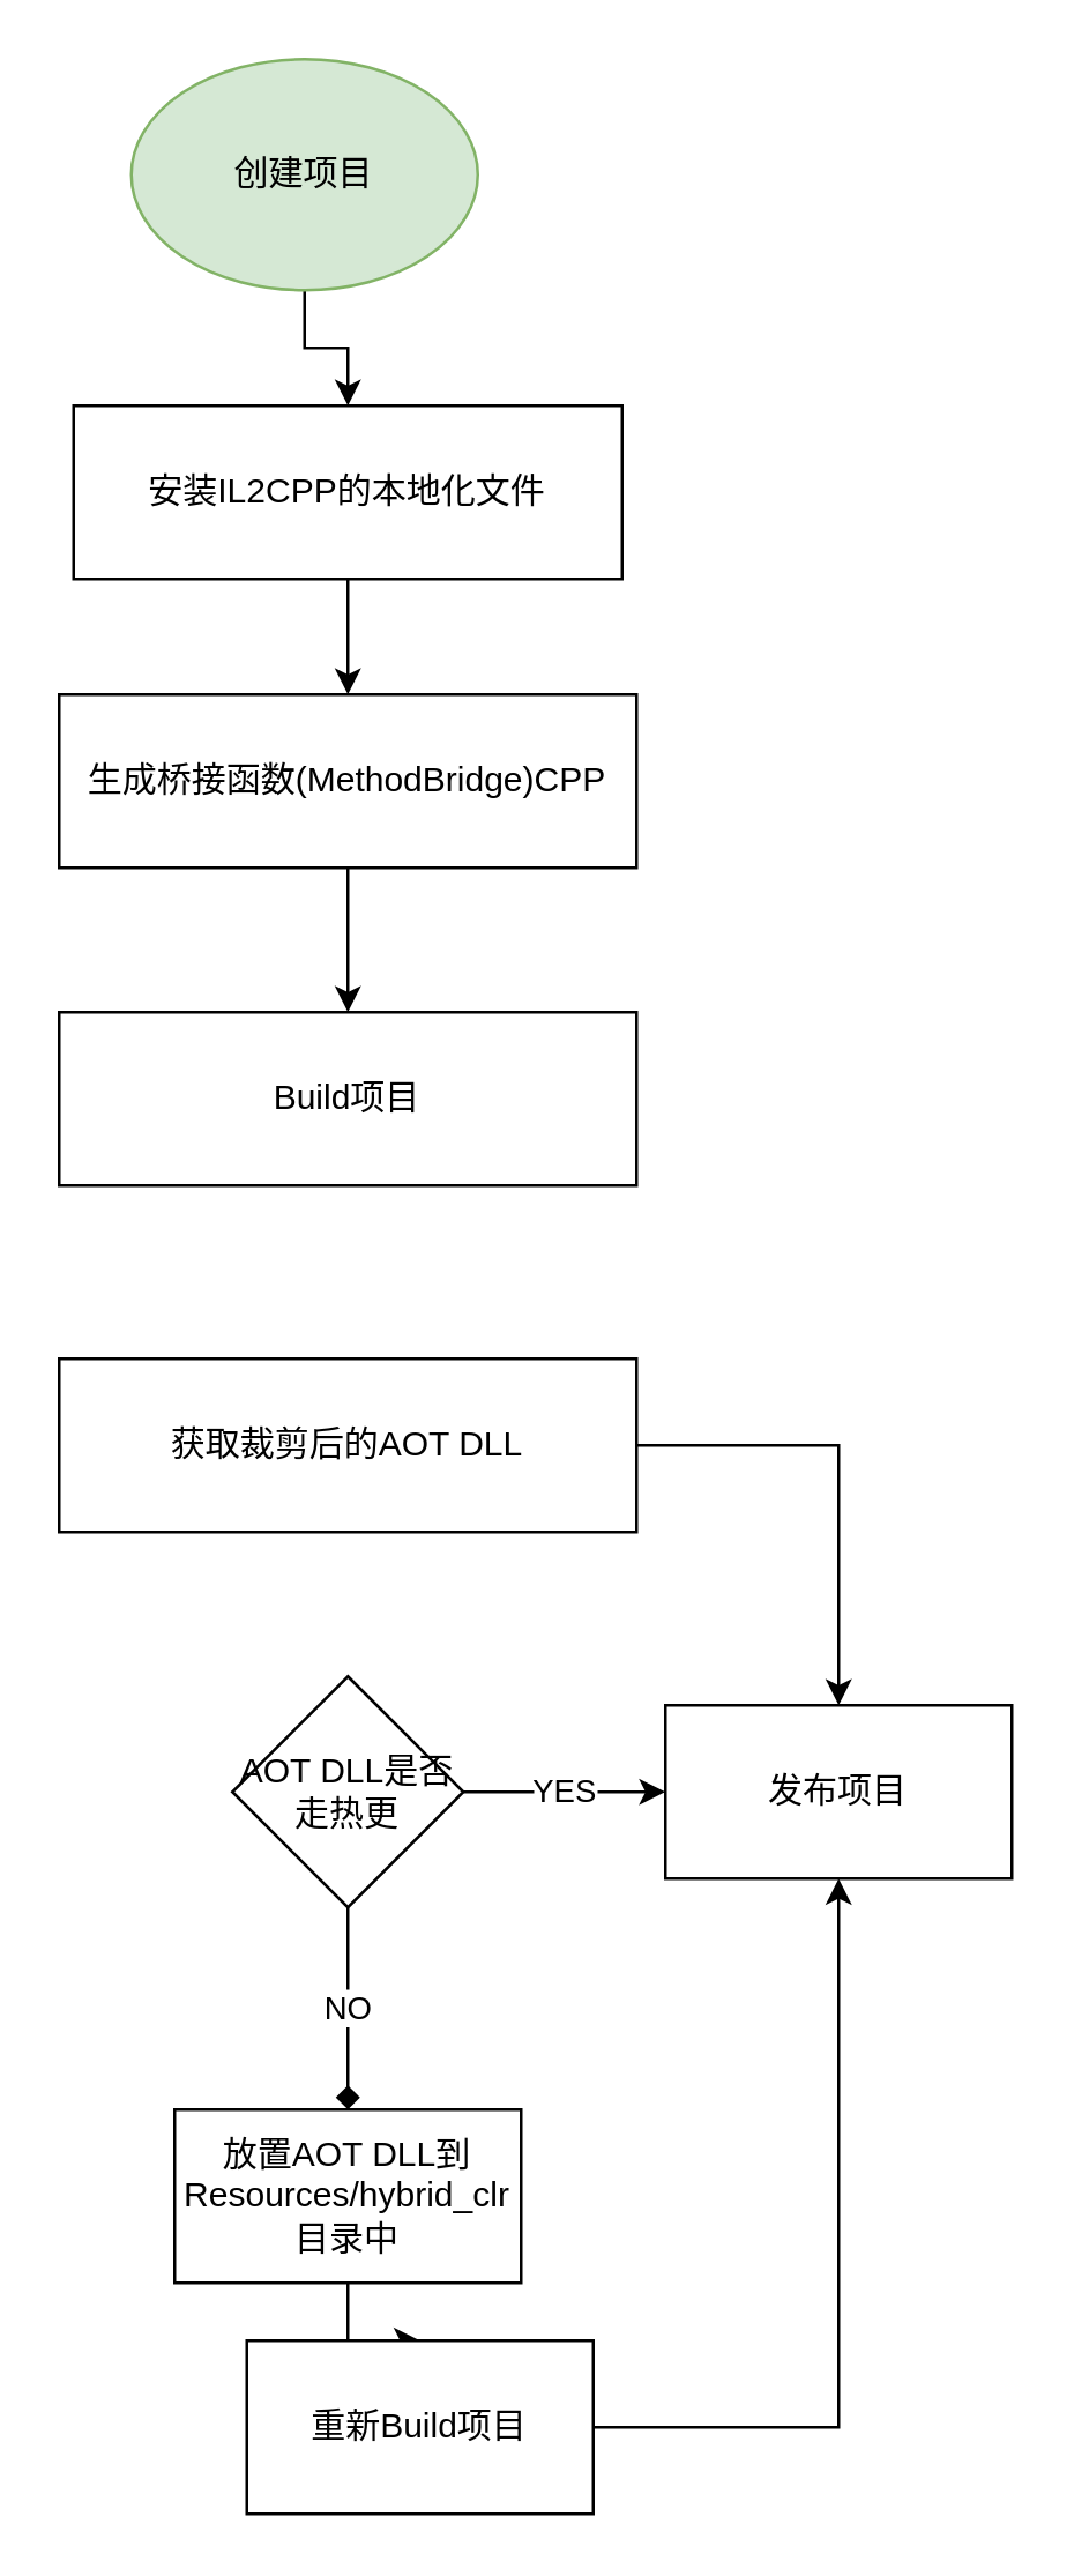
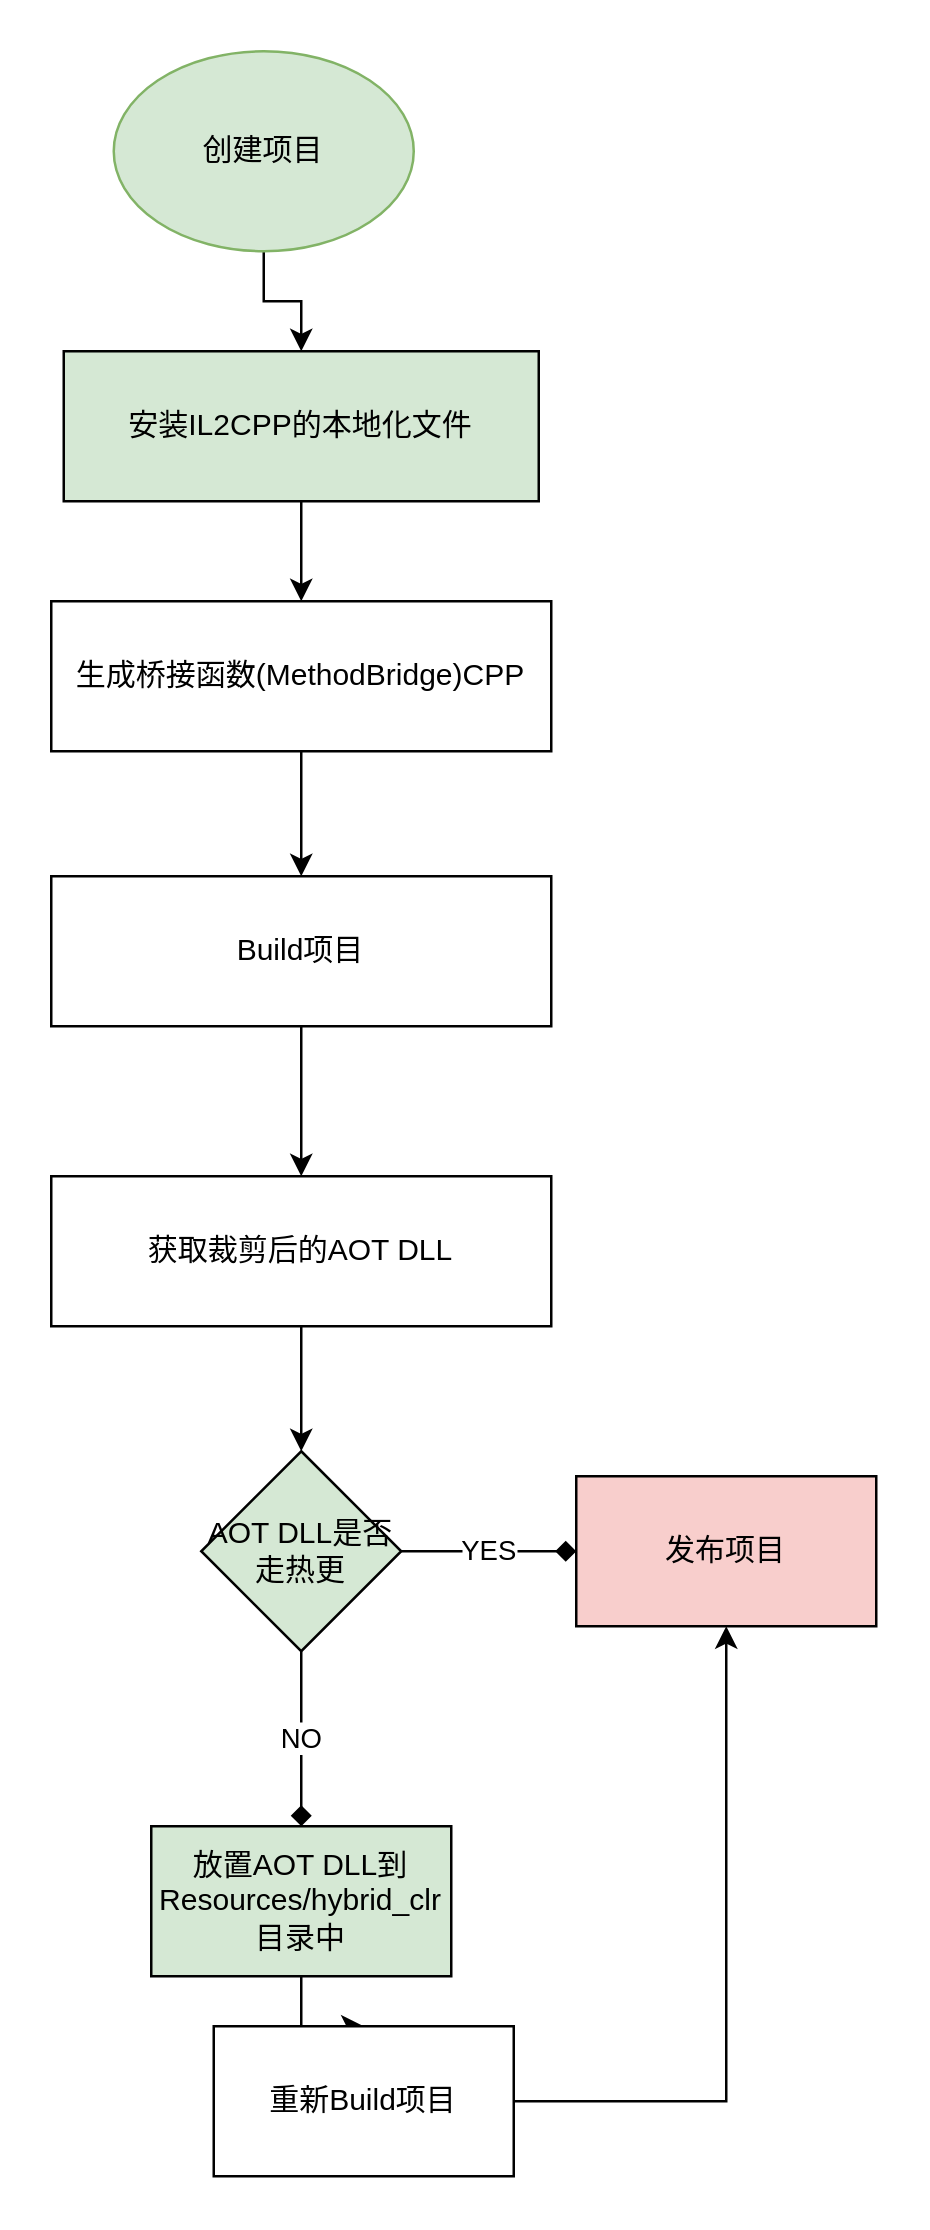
  <mxCell id="0" />
  <mxCell id="1" parent="0" />
  <mxCell id="2" value="" style="edgeStyle=orthogonalEdgeStyle;rounded=0;orthogonalLoop=1;jettySize=auto;html=1;" edge="1" parent="1" source="3" target="5"><mxGeometry relative="1" as="geometry" /></mxCell>
  <mxCell id="3" value="创建项目" style="ellipse;whiteSpace=wrap;html=1;fillColor=#d5e8d4;strokeColor=#82b366;" vertex="1" parent="1"><mxGeometry x="45" y="20" width="120" height="80" as="geometry" /></mxCell>
  <mxCell id="4" value="" style="edgeStyle=orthogonalEdgeStyle;rounded=0;orthogonalLoop=1;jettySize=auto;html=1;" edge="1" parent="1" source="5" target="7"><mxGeometry relative="1" as="geometry" /></mxCell>
- <mxCell id="5" value="安装IL2CPP的本地化文件" style="whiteSpace=wrap;html=1;" vertex="1" parent="1"><mxGeometry x="25" y="140" width="190" height="60" as="geometry" /></mxCell>
+ <mxCell id="5" value="安装IL2CPP的本地化文件" style="whiteSpace=wrap;html=1;fillColor=#d5e8d4;" vertex="1" parent="1"><mxGeometry x="25" y="140" width="190" height="60" as="geometry" /></mxCell>
  <mxCell id="6" value="" style="edgeStyle=orthogonalEdgeStyle;rounded=0;orthogonalLoop=1;jettySize=auto;html=1;" edge="1" parent="1" source="7" target="9"><mxGeometry relative="1" as="geometry" /></mxCell>
  <mxCell id="7" value="生成桥接函数(MethodBridge)CPP" style="whiteSpace=wrap;html=1;" vertex="1" parent="1"><mxGeometry x="20" y="240" width="200" height="60" as="geometry" /></mxCell>
+ <mxCell id="8" value="" style="edgeStyle=orthogonalEdgeStyle;rounded=0;orthogonalLoop=1;jettySize=auto;html=1;" edge="1" parent="1" source="9" target="11"><mxGeometry relative="1" as="geometry" /></mxCell>
  <mxCell id="9" value="Build项目" style="whiteSpace=wrap;html=1;" vertex="1" parent="1"><mxGeometry x="20" y="350" width="200" height="60" as="geometry" /></mxCell>
- <mxCell id="10" value="" style="edgeStyle=orthogonalEdgeStyle;rounded=0;orthogonalLoop=1;jettySize=auto;html=1;" edge="1" parent="1" source="11" target="15"><mxGeometry relative="1" as="geometry" /></mxCell>
+ <mxCell id="10" value="" style="edgeStyle=orthogonalEdgeStyle;rounded=0;orthogonalLoop=1;jettySize=auto;html=1;" edge="1" parent="1" source="11" target="14"><mxGeometry relative="1" as="geometry" /></mxCell>
  <mxCell id="11" value="获取裁剪后的AOT DLL" style="whiteSpace=wrap;html=1;" vertex="1" parent="1"><mxGeometry x="20" y="470" width="200" height="60" as="geometry" /></mxCell>
- <mxCell id="12" value="YES" style="edgeStyle=orthogonalEdgeStyle;rounded=0;orthogonalLoop=1;jettySize=auto;html=1;" edge="1" parent="1" source="14" target="15"><mxGeometry relative="1" as="geometry" /></mxCell>
+ <mxCell id="12" value="YES" style="edgeStyle=orthogonalEdgeStyle;rounded=0;orthogonalLoop=1;jettySize=auto;html=1;endArrow=diamond;" edge="1" parent="1" source="14" target="15"><mxGeometry relative="1" as="geometry" /></mxCell>
  <mxCell id="13" value="NO" style="edgeStyle=orthogonalEdgeStyle;rounded=0;orthogonalLoop=1;jettySize=auto;html=1;endArrow=diamond;" edge="1" parent="1" source="14" target="17"><mxGeometry relative="1" as="geometry" /></mxCell>
- <mxCell id="14" value="AOT DLL是否走热更" style="rhombus;whiteSpace=wrap;html=1;" vertex="1" parent="1"><mxGeometry x="80" y="580" width="80" height="80" as="geometry" /></mxCell>
- <mxCell id="15" value="发布项目" style="whiteSpace=wrap;html=1;" vertex="1" parent="1"><mxGeometry x="230" y="590" width="120" height="60" as="geometry" /></mxCell>
+ <mxCell id="14" value="AOT DLL是否走热更" style="rhombus;whiteSpace=wrap;html=1;fillColor=#d5e8d4;" vertex="1" parent="1"><mxGeometry x="80" y="580" width="80" height="80" as="geometry" /></mxCell>
+ <mxCell id="15" value="发布项目" style="whiteSpace=wrap;html=1;fillColor=#f8cecc;" vertex="1" parent="1"><mxGeometry x="230" y="590" width="120" height="60" as="geometry" /></mxCell>
  <mxCell id="16" value="" style="edgeStyle=orthogonalEdgeStyle;rounded=0;orthogonalLoop=1;jettySize=auto;html=1;" edge="1" parent="1" source="17" target="19"><mxGeometry relative="1" as="geometry" /></mxCell>
- <mxCell id="17" value="放置AOT DLL到Resources/hybrid_clr目录中" style="whiteSpace=wrap;html=1;" vertex="1" parent="1"><mxGeometry x="60" y="730" width="120" height="60" as="geometry" /></mxCell>
+ <mxCell id="17" value="放置AOT DLL到Resources/hybrid_clr目录中" style="whiteSpace=wrap;html=1;fillColor=#d5e8d4;" vertex="1" parent="1"><mxGeometry x="60" y="730" width="120" height="60" as="geometry" /></mxCell>
  <mxCell id="18" style="edgeStyle=orthogonalEdgeStyle;rounded=0;orthogonalLoop=1;jettySize=auto;html=1;exitX=1;exitY=0.5;exitDx=0;exitDy=0;entryX=0.5;entryY=1;entryDx=0;entryDy=0;" edge="1" parent="1" source="19" target="15"><mxGeometry relative="1" as="geometry" /></mxCell>
  <mxCell id="19" value="重新Build项目" style="whiteSpace=wrap;html=1;" vertex="1" parent="1"><mxGeometry x="85" y="810" width="120" height="60" as="geometry" /></mxCell>
